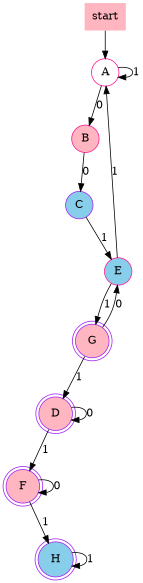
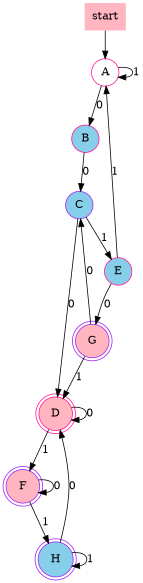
  digraph {
    node [color=purple fillcolor=lightpink shape=circle style=filled]
    start [shape=none]
    A [color=deeppink fillcolor=white]
-   B [color=deeppink]
-   D [shape=doublecircle]
+   B [color=deeppink fillcolor=skyblue]
+   D [color=deeppink shape=doublecircle]
    F [shape=doublecircle]
    H [fillcolor=skyblue shape=doublecircle]
    G [shape=doublecircle]
    E [color=deeppink fillcolor=skyblue]
    C [fillcolor=skyblue]
    start -> A
    A -> A [label=1]
    A -> B [label=0]
    B -> C [label=0]
    D -> D [label=0]
    D -> F [label=1]
    F -> F [label=0]
    F -> H [label=1]
+   H -> D [label=0]
    H -> H [label=1]
    G -> D [label=1]
-   G -> E [label=0]
+   G -> C [label=0]
    E -> A [label=1]
-   E -> G [label=1]
+   E -> G [label=0]
+   C -> D [label=0]
    C -> E [label=1]
  }
